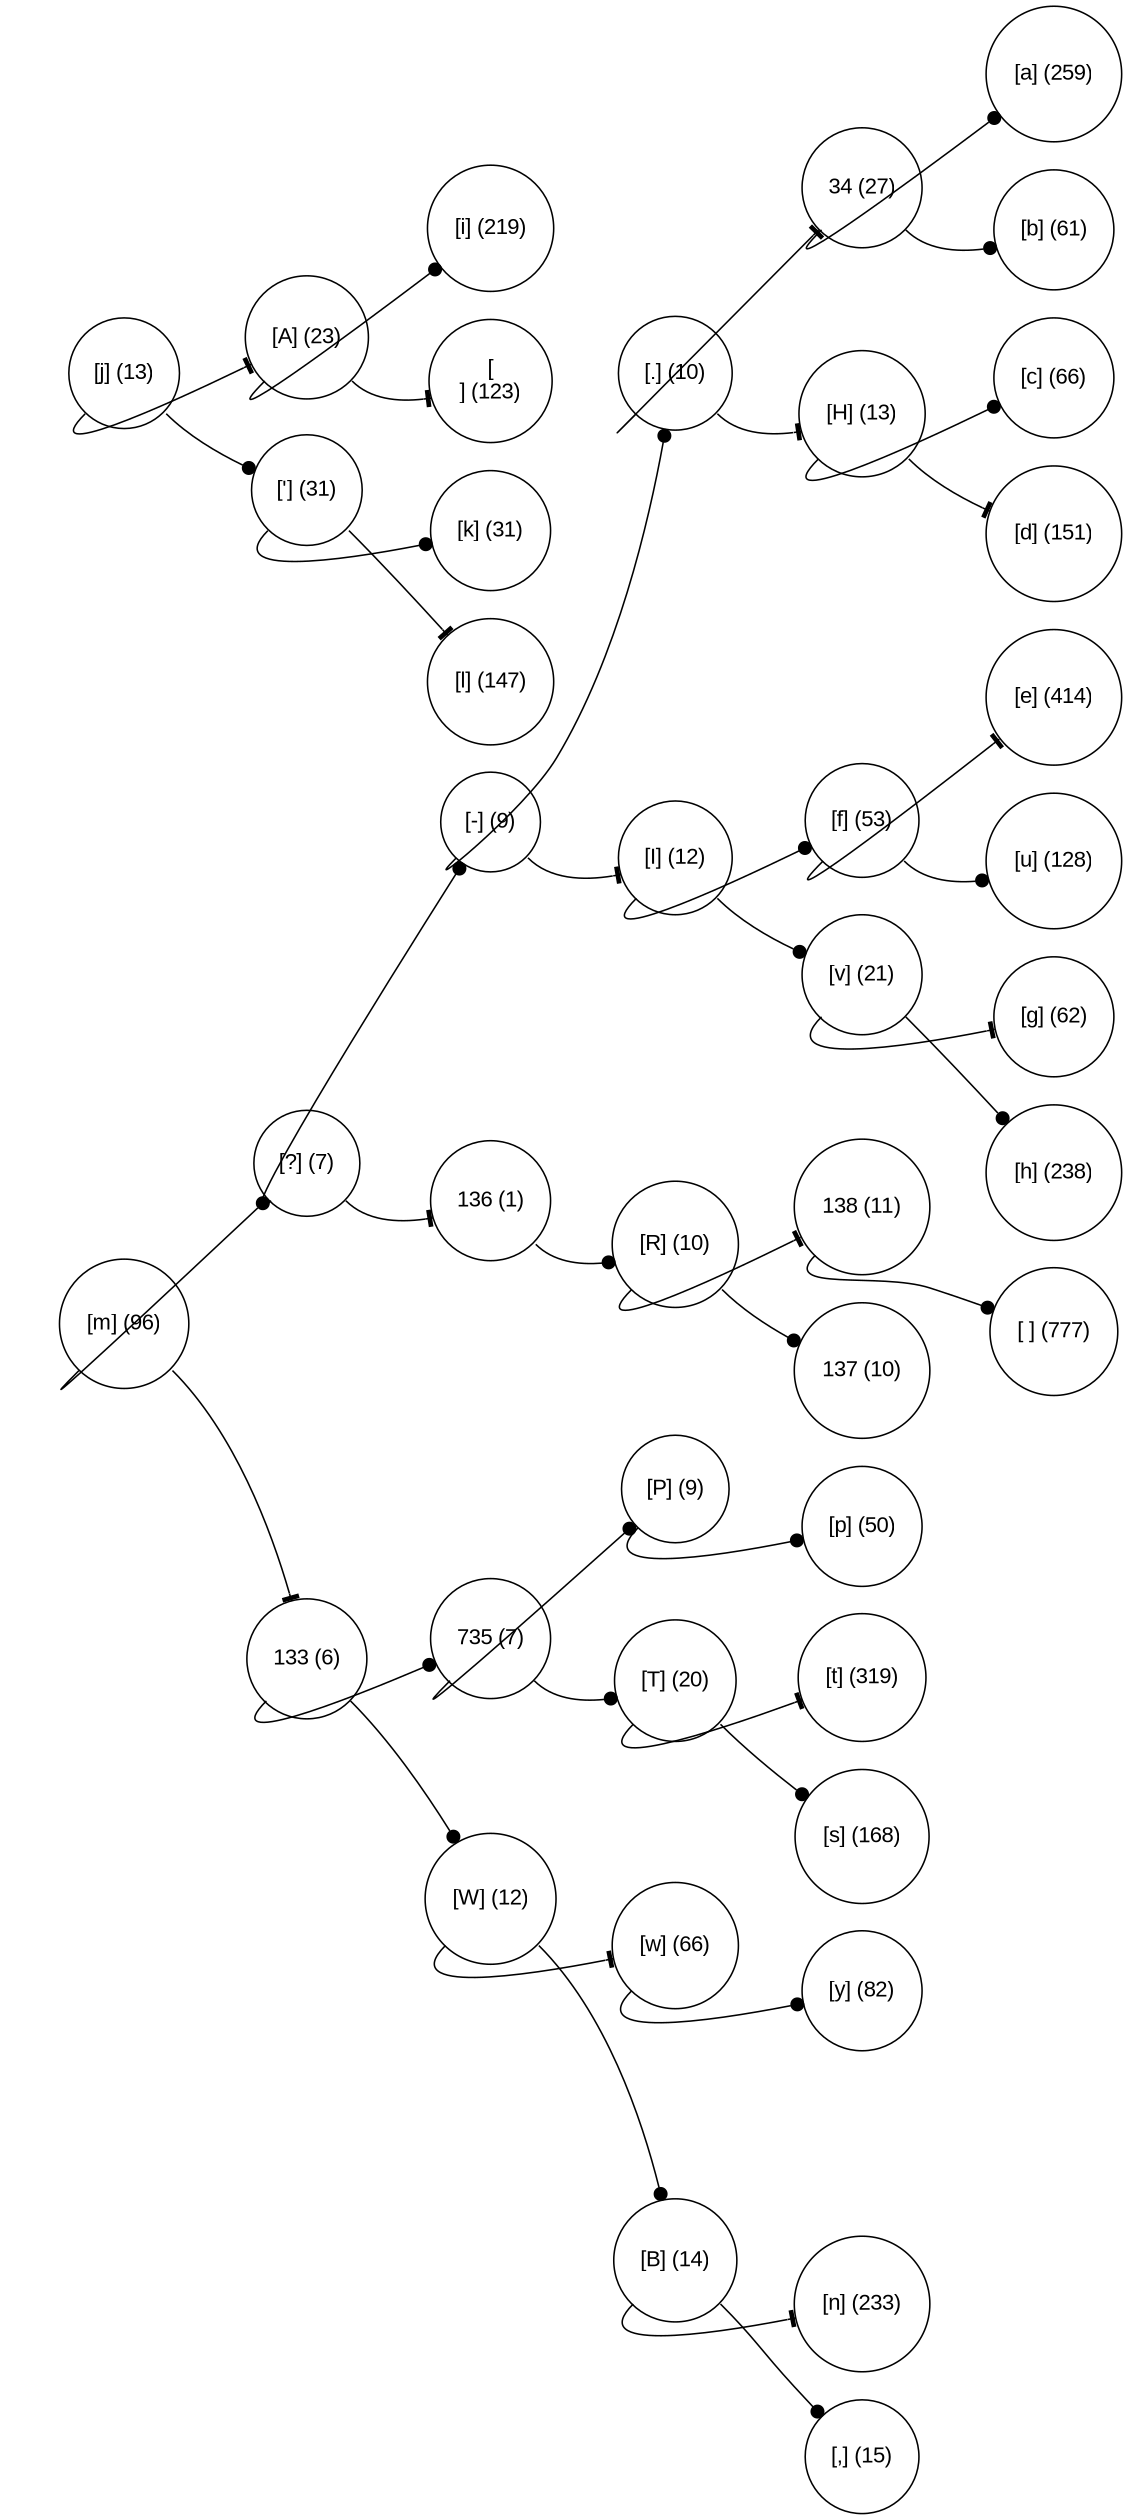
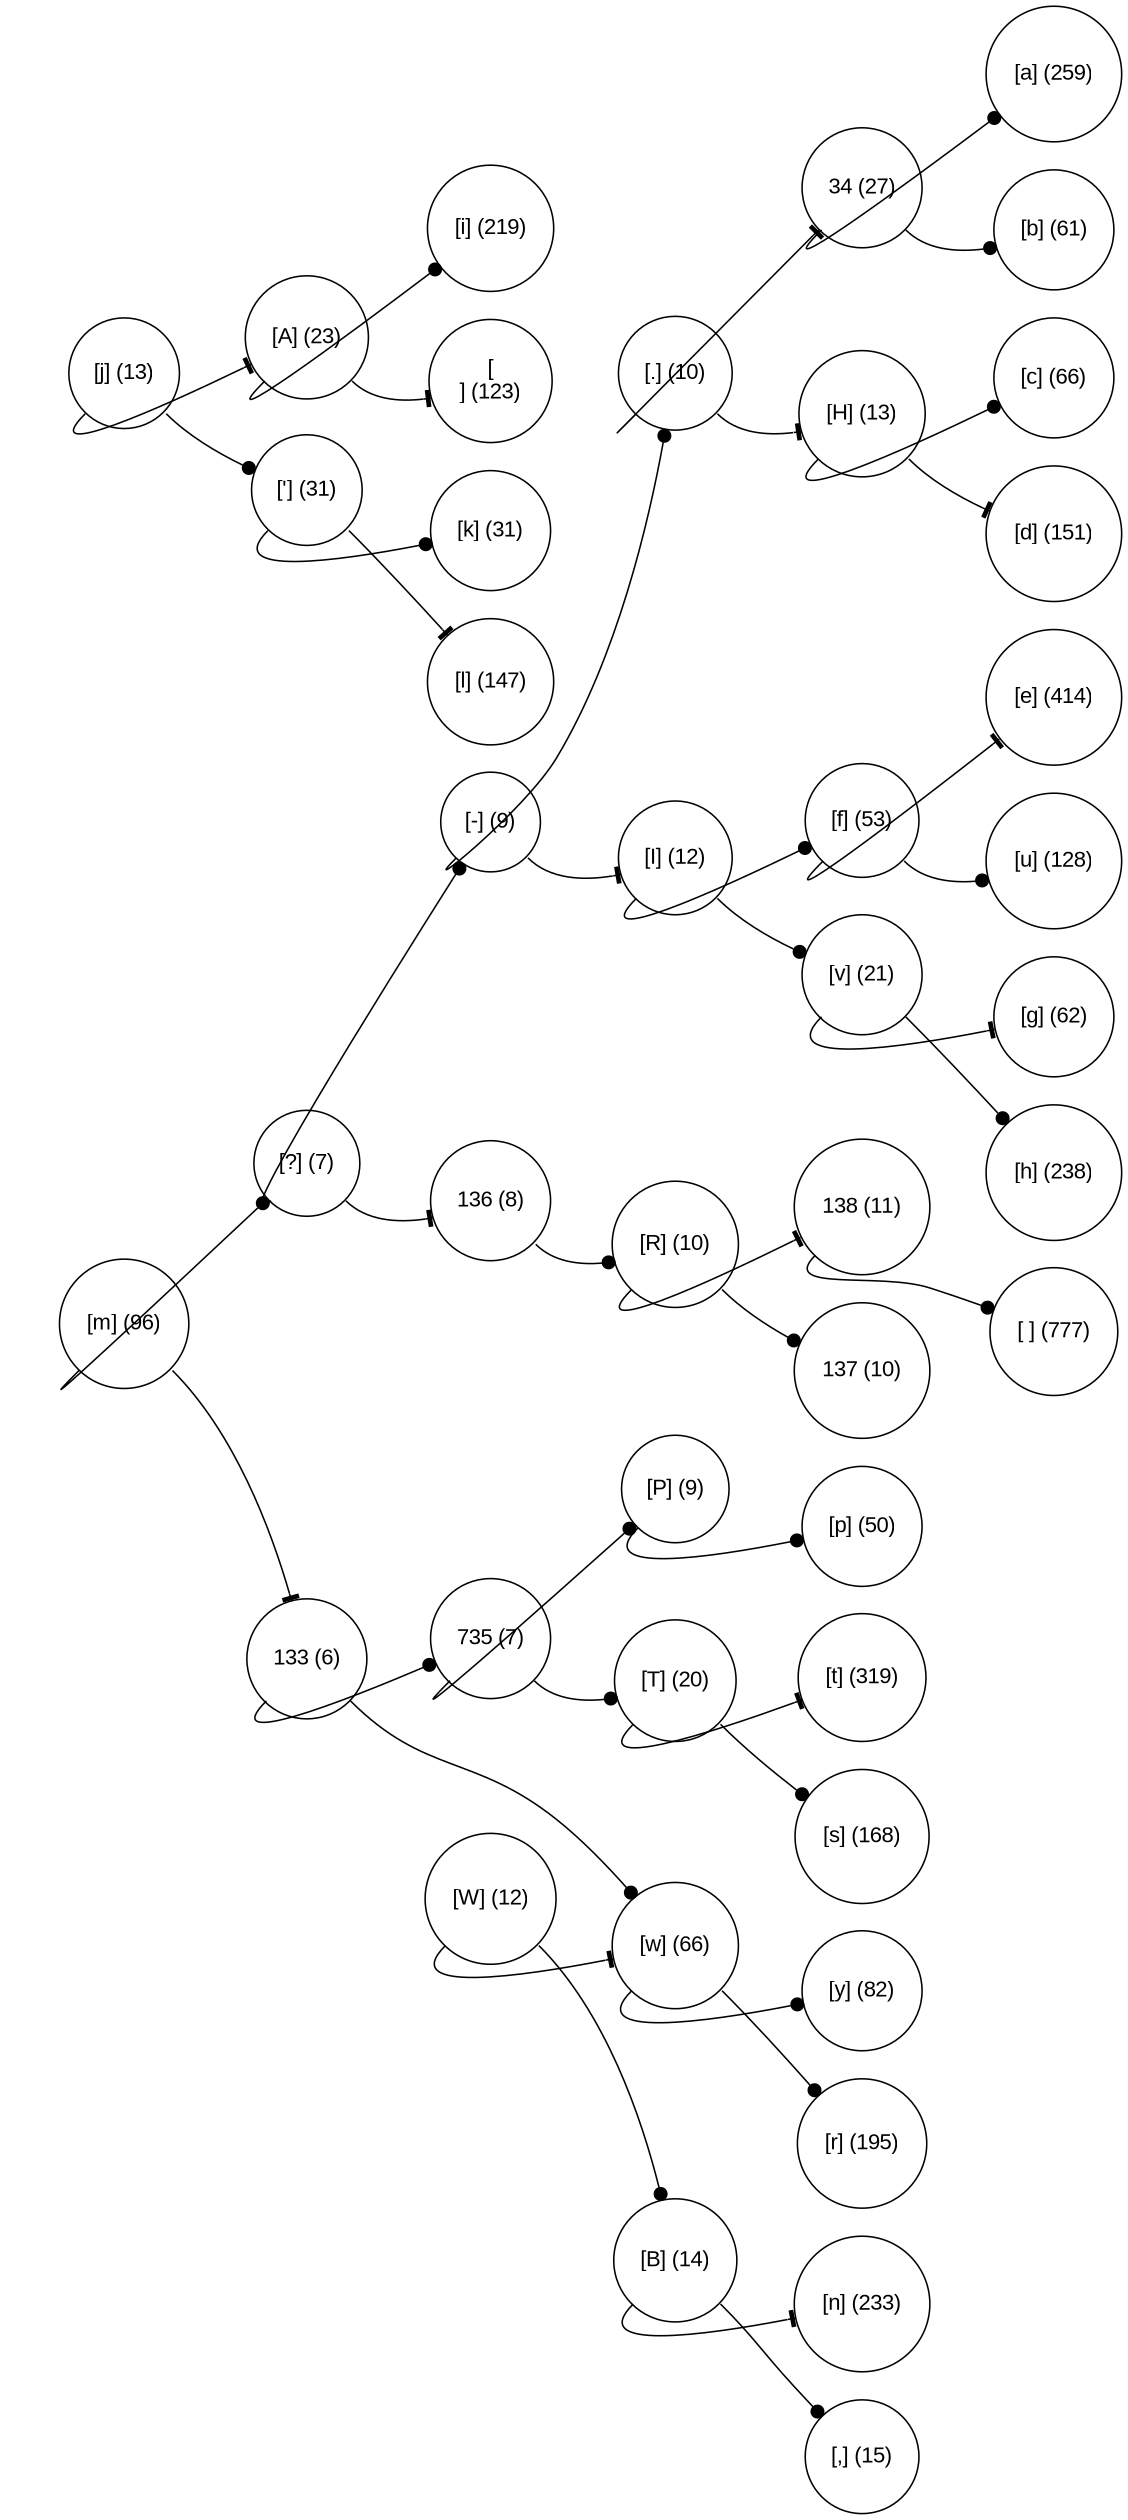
  digraph {
    rankdir=LR
    node [fontname=Arial shape=circle]
    edge [arrowhead=dot tailport=sw]
    n1 [label="[m] (96)" width=0.5]
    n2 [label="[?] (7)" width=0.5]
    n3 [label="133 (6)" width=0.5]
    n4 [label="[-] (9)" width=0.5]
-   n5 [label="136 (1)" width=0.5]
+   n5 [label="136 (8)" width=0.5]
    n6 [label="735 (7)" width=0.5]
    n7 [label="[W] (12)" width=0.5]
    n8 [label="[.] (10)" width=0.5]
    n9 [label="[I] (12)" width=0.5]
    n10 [label="[R] (10)" width=0.5]
    n11 [label="34 (27)" width=0.5]
    n12 [label="[H] (13)" width=0.5]
    n13 [label="[f] (53)" width=0.5]
    n14 [label="[v] (21)" width=0.5]
    n15 [label="[a] (259)" width=0.5]
    n16 [label="[b] (61)" width=0.5]
    n17 [label="[c] (66)" width=0.5]
    n18 [label="[d] (151)" width=0.5]
    n19 [label="[e] (414)" width=0.5]
    n20 [label="[u] (128)" width=0.5]
    n21 [label="[g] (62)" width=0.5]
    n22 [label="[h] (238)" width=0.5]
    n23 [label="[j] (13)" width=0.5]
    n24 [label="[A] (23)" width=0.5]
    n25 [label="['] (31)" width=0.5]
    n26 [label="138 (11)" width=0.5]
    n27 [label="137 (10)" width=0.5]
    n28 [label="[i] (219)" width=0.5]
    n29 [label="[\n] (123)" width=0.5]
    n30 [label="[k] (31)" width=0.5]
    n31 [label="[l] (147)" width=0.5]
    n32 [label="[ ] (777)" width=0.5]
    n33 [label="[P] (9)" width=0.5]
    n34 [label="[T] (20)" width=0.5]
    n35 [label="[w] (66)" width=0.5]
    n36 [label="[B] (14)" width=0.5]
    n37 [label="[p] (50)" width=0.5]
    n38 [label="[t] (319)" width=0.5]
    n39 [label="[s] (168)" width=0.5]
    n40 [label="[y] (82)" width=0.5]
+   n41 [label="[r] (195)" width=0.5]
    n42 [label="[n] (233)" width=0.5]
    n43 [label="[,] (15)" width=0.5]
    n1 -> n2
    n1 -> n3 [arrowhead=tee tailport=se]
    n2 -> n4
    n2 -> n5 [arrowhead=tee tailport=se]
    n3 -> n6
-   n3 -> n7 [tailport=se]
+   n3 -> n35 [tailport=se]
    n4 -> n8
    n4 -> n9 [arrowhead=tee tailport=se]
    n5 -> n10 [tailport=se]
    n6 -> n33
    n6 -> n34 [tailport=se]
    n7 -> n35 [arrowhead=tee]
    n7 -> n36 [tailport=se]
    n8 -> n11 [arrowhead=tee]
    n8 -> n12 [arrowhead=tee tailport=se]
    n9 -> n13
    n9 -> n14 [tailport=se]
    n10 -> n26 [arrowhead=tee]
    n10 -> n27 [tailport=se]
    n11 -> n15
    n11 -> n16 [tailport=se]
    n12 -> n17
    n12 -> n18 [arrowhead=tee tailport=se]
    n13 -> n19 [arrowhead=tee]
    n13 -> n20 [tailport=se]
    n14 -> n21 [arrowhead=tee]
    n14 -> n22 [tailport=se]
    n23 -> n24 [arrowhead=tee]
    n23 -> n25 [tailport=se]
    n24 -> n28
    n24 -> n29 [arrowhead=tee tailport=se]
    n25 -> n30
    n25 -> n31 [arrowhead=tee tailport=se]
    n26 -> n32
    n33 -> n37
    n34 -> n38 [arrowhead=tee]
    n34 -> n39 [tailport=se]
    n35 -> n40
+   n35 -> n41 [tailport=se]
    n36 -> n42 [arrowhead=tee]
    n36 -> n43 [tailport=se]
  }
